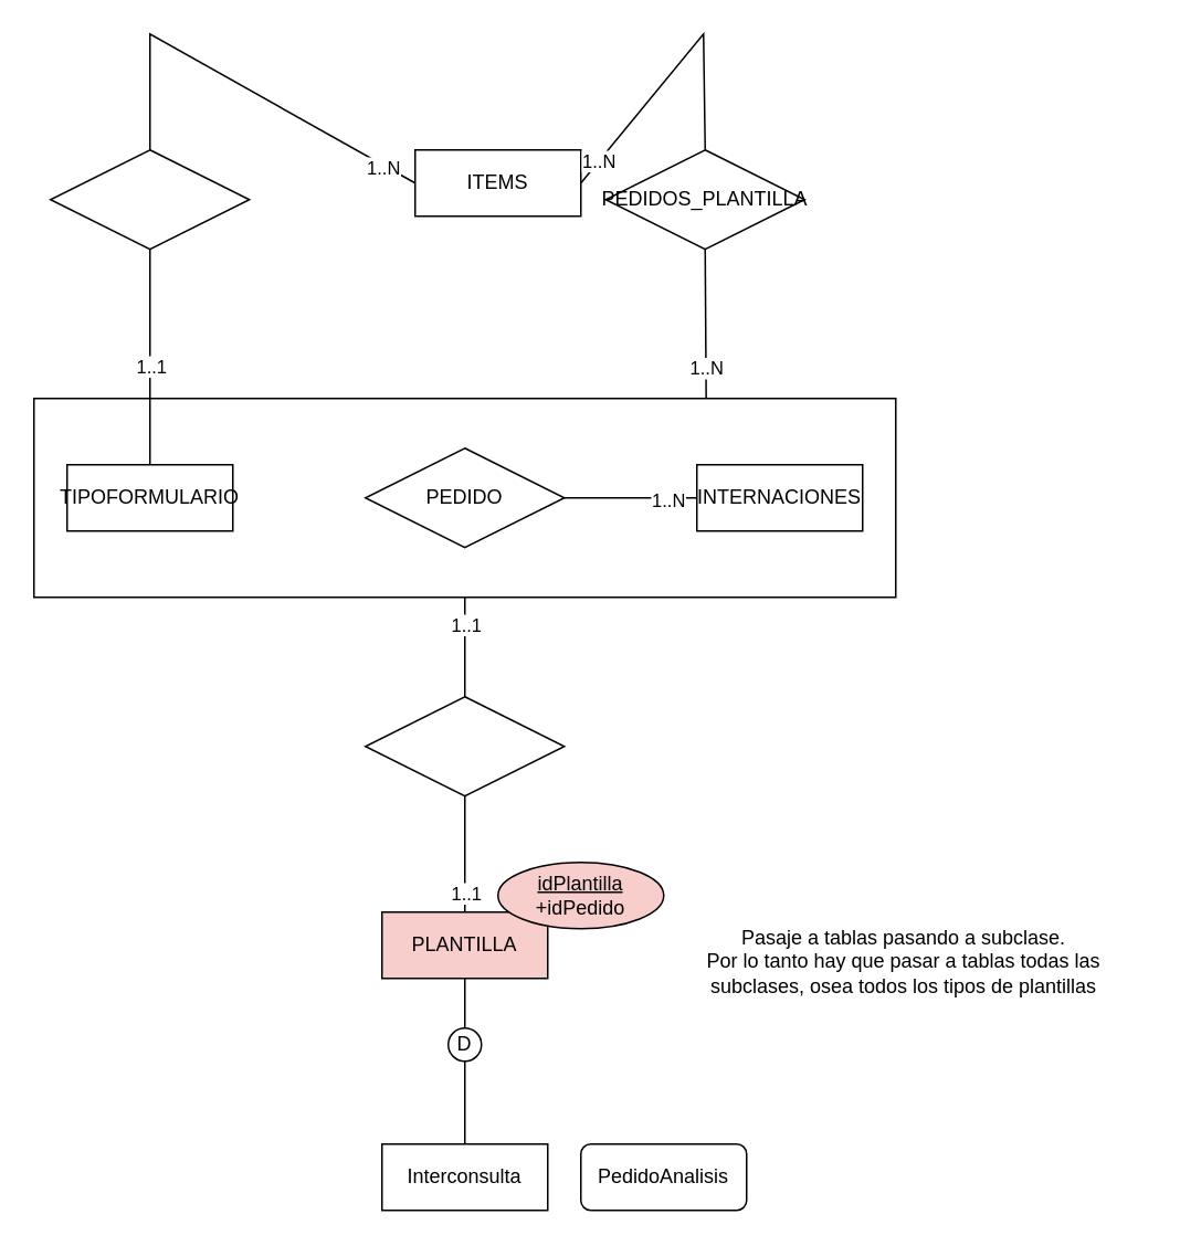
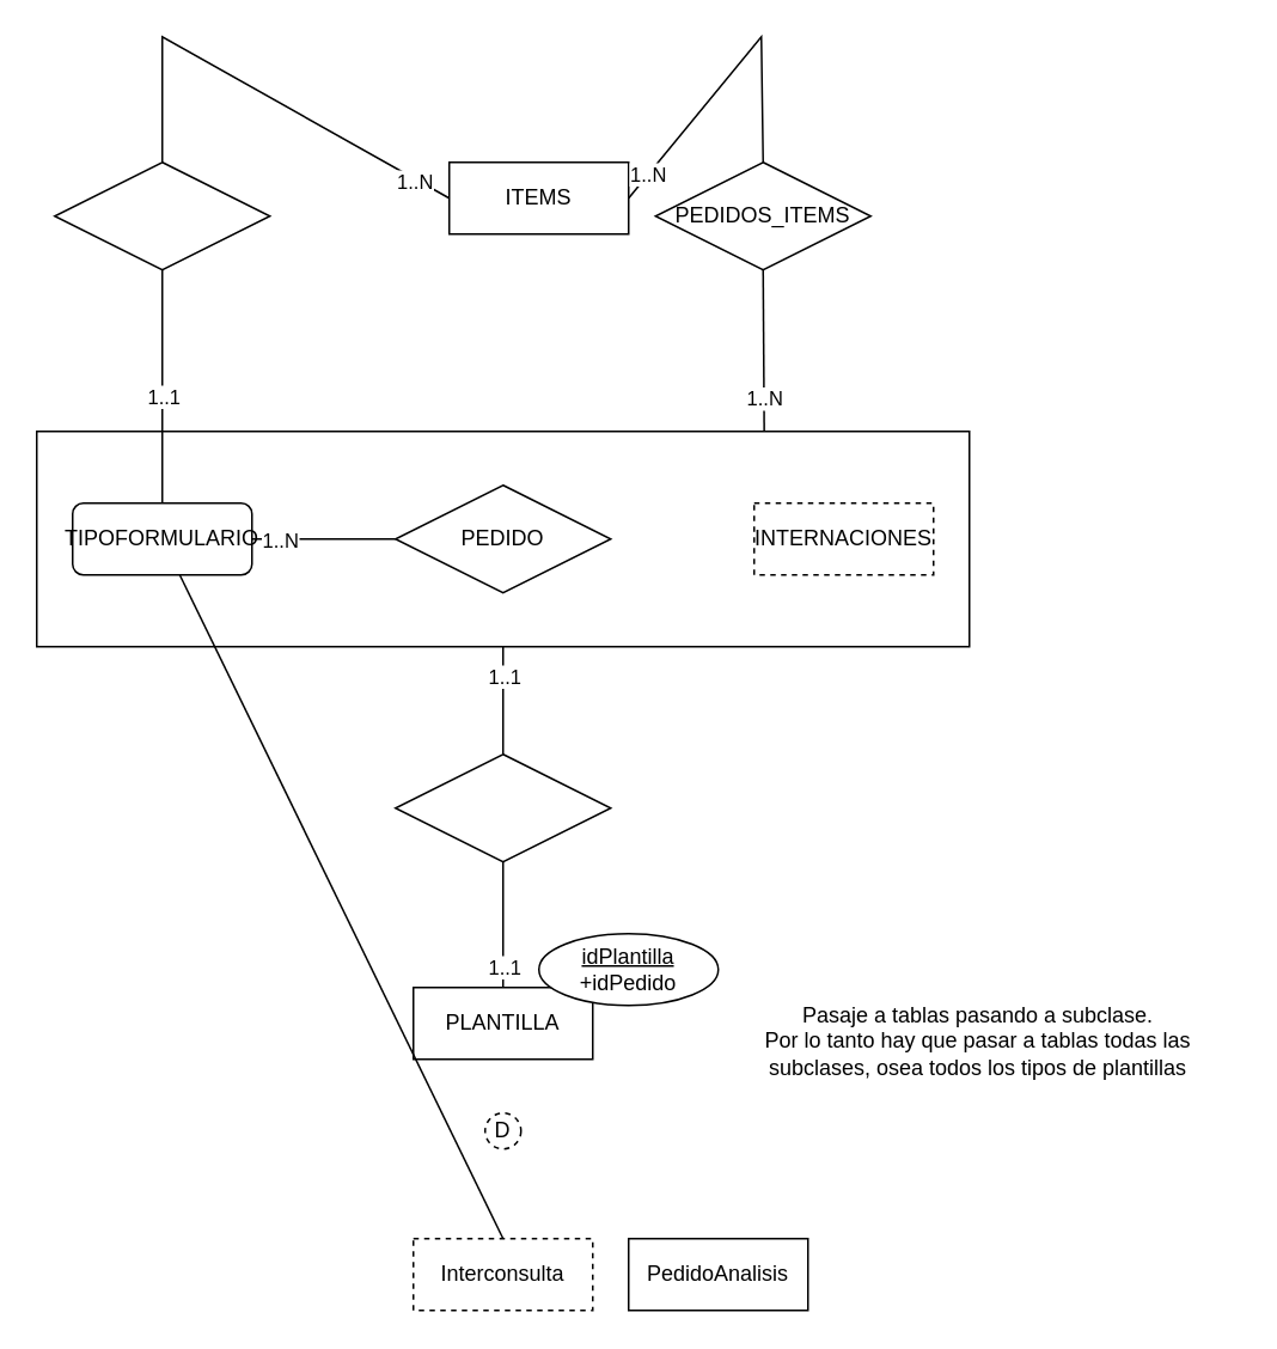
  <mxCell id="0" />
  <mxCell id="1" parent="0" />
  <mxCell id="2" value="" style="rounded=0;whiteSpace=wrap;html=1;" parent="1" vertex="1"><mxGeometry x="20" y="240" width="520" height="120" as="geometry" /></mxCell>
- <mxCell id="3" value="TIPOFORMULARIO" style="whiteSpace=wrap;html=1;align=center;" parent="1" vertex="1"><mxGeometry x="40" y="280" width="100" height="40" as="geometry" /></mxCell>
+ <mxCell id="3" value="TIPOFORMULARIO" style="whiteSpace=wrap;html=1;align=center;rounded=1;" parent="1" vertex="1"><mxGeometry x="40" y="280" width="100" height="40" as="geometry" /></mxCell>
  <mxCell id="4" value="" style="shape=rhombus;perimeter=rhombusPerimeter;whiteSpace=wrap;html=1;align=center;" parent="1" vertex="1"><mxGeometry x="30" y="90" width="120" height="60" as="geometry" /></mxCell>
  <mxCell id="5" value="" style="endArrow=none;html=1;rounded=0;exitX=0.5;exitY=0;exitDx=0;exitDy=0;entryX=0.5;entryY=1;entryDx=0;entryDy=0;" parent="1" source="3" target="4" edge="1"><mxGeometry relative="1" as="geometry"><mxPoint x="320" y="360" as="sourcePoint" /><mxPoint x="480" y="360" as="targetPoint" /></mxGeometry></mxCell>
  <mxCell id="6" value="1..1" style="edgeLabel;html=1;align=center;verticalAlign=middle;resizable=0;points=[];" parent="5" connectable="0" vertex="1"><mxGeometry x="-0.082" relative="1" as="geometry"><mxPoint as="offset" /></mxGeometry></mxCell>
- <mxCell id="7" value="INTERNACIONES" style="whiteSpace=wrap;html=1;align=center;" parent="1" vertex="1"><mxGeometry x="420" y="280" width="100" height="40" as="geometry" /></mxCell>
+ <mxCell id="7" value="INTERNACIONES" style="whiteSpace=wrap;html=1;align=center;dashed=1;" parent="1" vertex="1"><mxGeometry x="420" y="280" width="100" height="40" as="geometry" /></mxCell>
  <mxCell id="8" value="PEDIDO" style="shape=rhombus;perimeter=rhombusPerimeter;whiteSpace=wrap;html=1;align=center;" parent="1" vertex="1"><mxGeometry x="220" y="270" width="120" height="60" as="geometry" /></mxCell>
+ <mxCell id="9" value="" style="endArrow=none;html=1;rounded=0;entryX=0;entryY=0.5;entryDx=0;entryDy=0;exitX=1;exitY=0.5;exitDx=0;exitDy=0;" parent="1" source="3" target="8" edge="1"><mxGeometry relative="1" as="geometry"><mxPoint x="350" y="310" as="sourcePoint" /><mxPoint x="430" y="310" as="targetPoint" /></mxGeometry></mxCell>
+ <mxCell id="10" value="1..N" style="edgeLabel;html=1;align=center;verticalAlign=middle;resizable=0;points=[];" parent="9" connectable="0" vertex="1"><mxGeometry x="-0.626" relative="1" as="geometry"><mxPoint as="offset" /></mxGeometry></mxCell>
  <mxCell id="11" value="ITEMS" style="whiteSpace=wrap;html=1;align=center;" parent="1" vertex="1"><mxGeometry x="250" y="90" width="100" height="40" as="geometry" /></mxCell>
  <mxCell id="12" value="" style="endArrow=none;html=1;rounded=0;exitX=0.5;exitY=0;exitDx=0;exitDy=0;entryX=0;entryY=0.5;entryDx=0;entryDy=0;" parent="1" source="4" target="11" edge="1"><mxGeometry relative="1" as="geometry"><mxPoint x="100" y="450" as="sourcePoint" /><mxPoint x="100" y="480" as="targetPoint" /><Array as="points"><mxPoint x="90" y="20" /></Array></mxGeometry></mxCell>
  <mxCell id="13" value="1..N" style="edgeLabel;html=1;align=center;verticalAlign=middle;resizable=0;points=[];" parent="12" connectable="0" vertex="1"><mxGeometry x="0.875" y="3" relative="1" as="geometry"><mxPoint x="-7" y="1" as="offset" /></mxGeometry></mxCell>
- <mxCell id="14" value="" style="endArrow=none;html=1;rounded=0;entryX=0;entryY=0.5;entryDx=0;entryDy=0;exitX=1;exitY=0.5;exitDx=0;exitDy=0;" parent="1" source="8" target="7" edge="1"><mxGeometry relative="1" as="geometry"><mxPoint x="370" y="330" as="sourcePoint" /><mxPoint x="450" y="330" as="targetPoint" /></mxGeometry></mxCell>
- <mxCell id="15" value="1..N" style="edgeLabel;html=1;align=center;verticalAlign=middle;resizable=0;points=[];" parent="14" connectable="0" vertex="1"><mxGeometry x="0.548" y="-1" relative="1" as="geometry"><mxPoint as="offset" /></mxGeometry></mxCell>
- <mxCell id="16" value="PEDIDOS_PLANTILLA" style="shape=rhombus;perimeter=rhombusPerimeter;whiteSpace=wrap;html=1;align=center;" parent="1" vertex="1"><mxGeometry x="365" y="90" width="120" height="60" as="geometry" /></mxCell>
+ <mxCell id="16" value="PEDIDOS_ITEMS" style="shape=rhombus;perimeter=rhombusPerimeter;whiteSpace=wrap;html=1;align=center;" parent="1" vertex="1"><mxGeometry x="365" y="90" width="120" height="60" as="geometry" /></mxCell>
  <mxCell id="17" value="" style="endArrow=none;html=1;rounded=0;exitX=1;exitY=0.5;exitDx=0;exitDy=0;entryX=0.5;entryY=0;entryDx=0;entryDy=0;" parent="1" source="11" target="16" edge="1"><mxGeometry relative="1" as="geometry"><mxPoint x="280" y="60" as="sourcePoint" /><mxPoint x="440" y="60" as="targetPoint" /><Array as="points"><mxPoint x="424" y="20" /></Array></mxGeometry></mxCell>
  <mxCell id="18" value="1..N" style="edgeLabel;html=1;align=center;verticalAlign=middle;resizable=0;points=[];" parent="17" connectable="0" vertex="1"><mxGeometry x="-0.817" y="1" relative="1" as="geometry"><mxPoint as="offset" /></mxGeometry></mxCell>
  <mxCell id="19" value="" style="endArrow=none;html=1;rounded=0;entryX=0.5;entryY=1;entryDx=0;entryDy=0;exitX=0.78;exitY=-0.002;exitDx=0;exitDy=0;exitPerimeter=0;" parent="1" source="2" target="16" edge="1"><mxGeometry relative="1" as="geometry"><mxPoint x="270" y="170" as="sourcePoint" /><mxPoint x="430" y="170" as="targetPoint" /></mxGeometry></mxCell>
  <mxCell id="20" value="1..N" style="edgeLabel;html=1;align=center;verticalAlign=middle;resizable=0;points=[];" parent="19" connectable="0" vertex="1"><mxGeometry x="-0.605" relative="1" as="geometry"><mxPoint as="offset" /></mxGeometry></mxCell>
- <mxCell id="21" value="PLANTILLA" style="whiteSpace=wrap;html=1;align=center;fillColor=#f8cecc;" parent="1" vertex="1"><mxGeometry x="230" y="550" width="100" height="40" as="geometry" /></mxCell>
- <mxCell id="22" value="D" style="ellipse;whiteSpace=wrap;html=1;aspect=fixed;" parent="1" vertex="1"><mxGeometry x="270" y="620" width="20" height="20" as="geometry" /></mxCell>
- <mxCell id="23" value="" style="endArrow=none;html=1;rounded=0;exitX=0.5;exitY=1;exitDx=0;exitDy=0;entryX=0.5;entryY=0;entryDx=0;entryDy=0;" parent="1" source="21" target="22" edge="1"><mxGeometry relative="1" as="geometry"><mxPoint x="240" y="580" as="sourcePoint" /><mxPoint x="400" y="580" as="targetPoint" /></mxGeometry></mxCell>
- <mxCell id="24" value="Interconsulta" style="whiteSpace=wrap;html=1;align=center;" parent="1" vertex="1"><mxGeometry x="230" y="690" width="100" height="40" as="geometry" /></mxCell>
- <mxCell id="25" value="PedidoAnalisis" style="whiteSpace=wrap;html=1;align=center;rounded=1;" parent="1" vertex="1"><mxGeometry x="350" y="690" width="100" height="40" as="geometry" /></mxCell>
- <mxCell id="26" value="" style="endArrow=none;html=1;rounded=0;exitX=0.5;exitY=0;exitDx=0;exitDy=0;entryX=0.5;entryY=1;entryDx=0;entryDy=0;" parent="1" source="24" target="22" edge="1"><mxGeometry relative="1" as="geometry"><mxPoint x="190" y="700" as="sourcePoint" /><mxPoint x="280" y="660" as="targetPoint" /></mxGeometry></mxCell>
+ <mxCell id="21" value="PLANTILLA" style="whiteSpace=wrap;html=1;align=center;" parent="1" vertex="1"><mxGeometry x="230" y="550" width="100" height="40" as="geometry" /></mxCell>
+ <mxCell id="22" value="D" style="ellipse;whiteSpace=wrap;html=1;aspect=fixed;dashed=1;" parent="1" vertex="1"><mxGeometry x="270" y="620" width="20" height="20" as="geometry" /></mxCell>
+ <mxCell id="24" value="Interconsulta" style="whiteSpace=wrap;html=1;align=center;dashed=1;" parent="1" vertex="1"><mxGeometry x="230" y="690" width="100" height="40" as="geometry" /></mxCell>
+ <mxCell id="25" value="PedidoAnalisis" style="whiteSpace=wrap;html=1;align=center;" parent="1" vertex="1"><mxGeometry x="350" y="690" width="100" height="40" as="geometry" /></mxCell>
+ <mxCell id="26" value="" style="endArrow=none;html=1;rounded=0;exitX=0.5;exitY=0;exitDx=0;exitDy=0;" parent="1" source="24" target="3" edge="1"><mxGeometry relative="1" as="geometry"><mxPoint x="190" y="700" as="sourcePoint" /><mxPoint x="280" y="660" as="targetPoint" /></mxGeometry></mxCell>
  <mxCell id="27" value="" style="shape=rhombus;perimeter=rhombusPerimeter;whiteSpace=wrap;html=1;align=center;" parent="1" vertex="1"><mxGeometry x="220" y="420" width="120" height="60" as="geometry" /></mxCell>
  <mxCell id="28" value="" style="endArrow=none;html=1;rounded=0;exitX=0.5;exitY=1;exitDx=0;exitDy=0;entryX=0.5;entryY=0;entryDx=0;entryDy=0;" parent="1" source="2" target="27" edge="1"><mxGeometry relative="1" as="geometry"><mxPoint x="240" y="400" as="sourcePoint" /><mxPoint x="400" y="400" as="targetPoint" /></mxGeometry></mxCell>
  <mxCell id="29" value="1..1" style="edgeLabel;html=1;align=center;verticalAlign=middle;resizable=0;points=[];" parent="28" connectable="0" vertex="1"><mxGeometry x="-0.463" relative="1" as="geometry"><mxPoint as="offset" /></mxGeometry></mxCell>
  <mxCell id="30" value="" style="endArrow=none;html=1;rounded=0;exitX=0.5;exitY=1;exitDx=0;exitDy=0;entryX=0.5;entryY=0;entryDx=0;entryDy=0;" parent="1" source="27" target="21" edge="1"><mxGeometry relative="1" as="geometry"><mxPoint x="470" y="440" as="sourcePoint" /><mxPoint x="310" y="520" as="targetPoint" /><Array as="points" /></mxGeometry></mxCell>
  <mxCell id="31" value="1..1" style="edgeLabel;html=1;align=center;verticalAlign=middle;resizable=0;points=[];" parent="30" connectable="0" vertex="1"><mxGeometry x="0.746" relative="1" as="geometry"><mxPoint y="-3" as="offset" /></mxGeometry></mxCell>
- <mxCell id="32" value="&lt;u&gt;idPlantilla&lt;/u&gt;&lt;div&gt;+idPedido&lt;/div&gt;" style="ellipse;whiteSpace=wrap;html=1;align=center;fillColor=#f8cecc;" parent="1" vertex="1"><mxGeometry x="300" y="520" width="100" height="40" as="geometry" /></mxCell>
+ <mxCell id="32" value="&lt;u&gt;idPlantilla&lt;/u&gt;&lt;div&gt;+idPedido&lt;/div&gt;" style="ellipse;whiteSpace=wrap;html=1;align=center;" parent="1" vertex="1"><mxGeometry x="300" y="520" width="100" height="40" as="geometry" /></mxCell>
  <mxCell id="33" value="Pasaje a tablas pasando a subclase.&lt;div&gt;Por lo tanto hay que pasar a tablas todas las subclases, osea todos los tipos de plantillas&lt;/div&gt;" style="text;html=1;align=center;verticalAlign=middle;whiteSpace=wrap;rounded=0;" parent="1" vertex="1"><mxGeometry x="400" y="540" width="290" height="80" as="geometry" /></mxCell>
